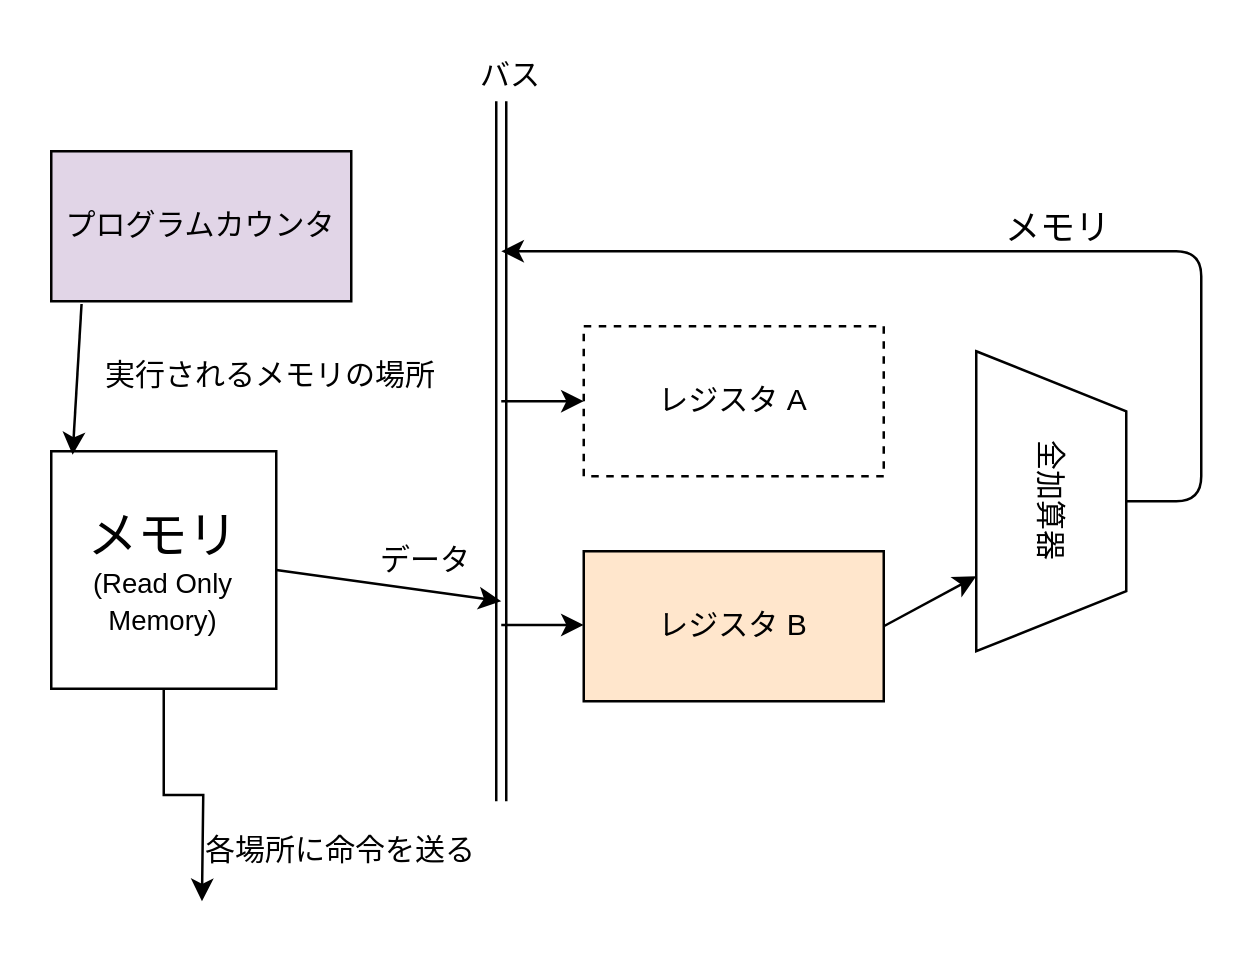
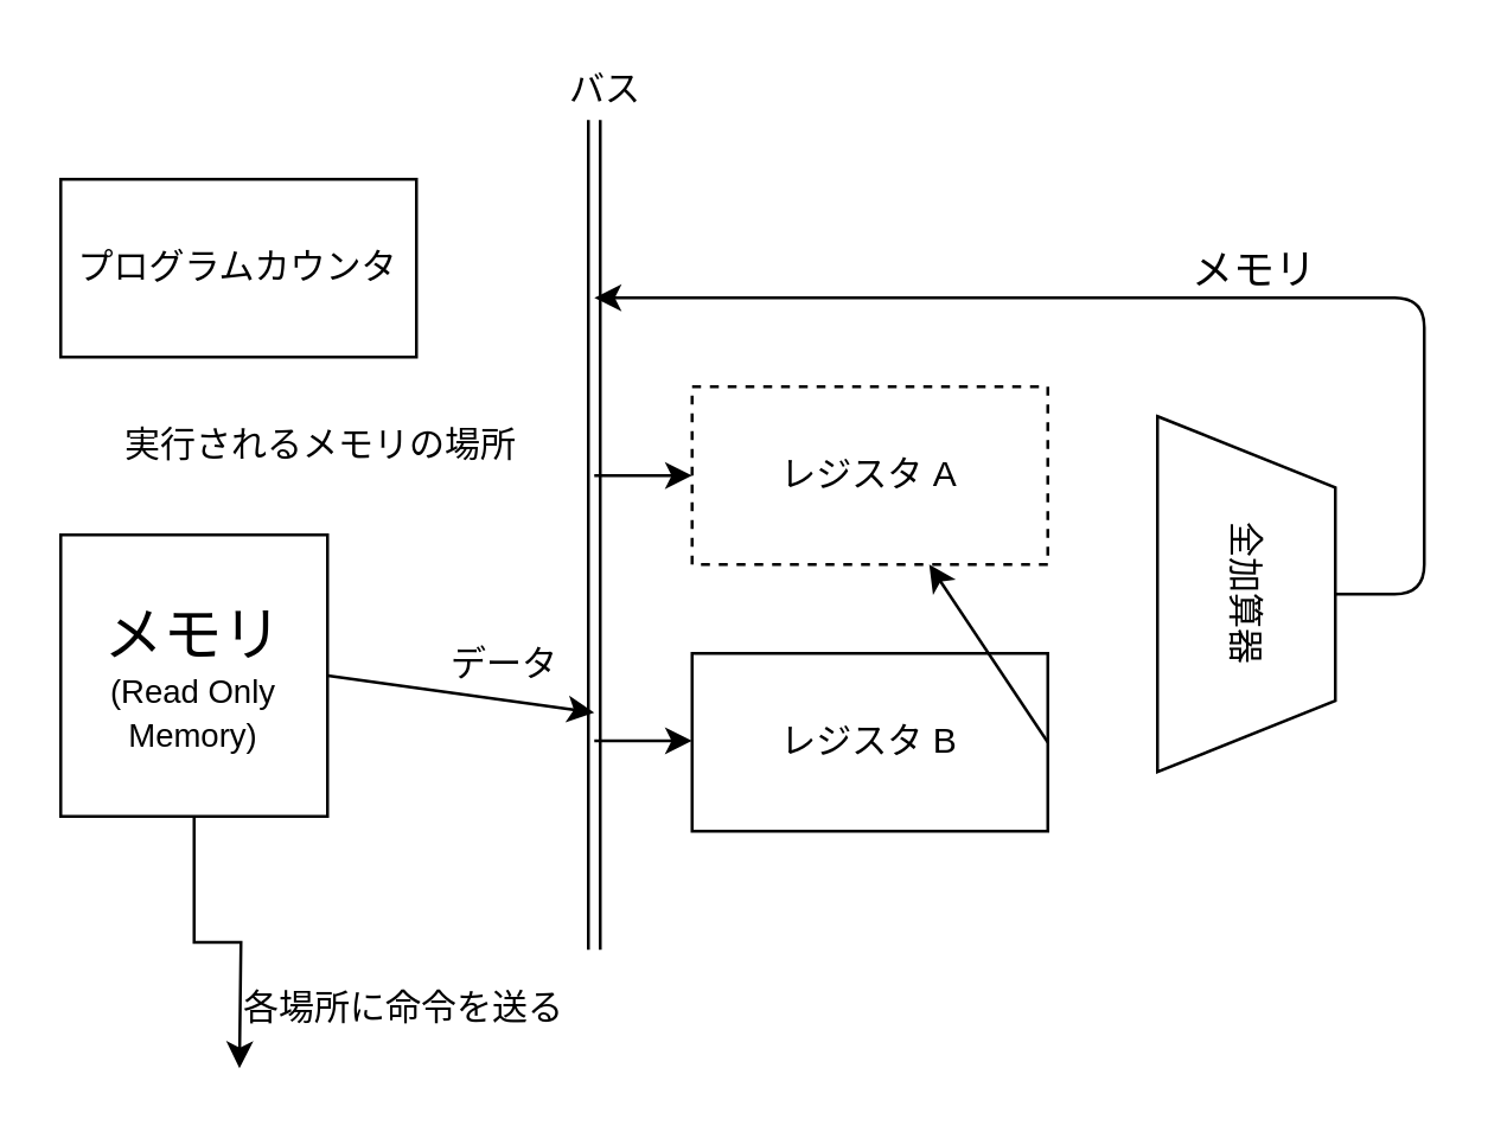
  <mxCell id="0" />
  <mxCell id="1" parent="0" />
  <mxCell id="2" value="全加算器" style="shape=trapezoid;perimeter=trapezoidPerimeter;whiteSpace=wrap;html=1;rotation=90;" vertex="1" parent="1"><mxGeometry x="360" y="170" width="120" height="60" as="geometry" /></mxCell>
  <mxCell id="3" value="" style="shape=link;html=1;" edge="1" parent="1"><mxGeometry width="50" height="50" relative="1" as="geometry"><mxPoint x="200" y="320" as="sourcePoint" /><mxPoint x="200" y="40" as="targetPoint" /></mxGeometry></mxCell>
  <mxCell id="4" value="レジスタ A" style="rounded=0;whiteSpace=wrap;html=1;dashed=1;" vertex="1" parent="1"><mxGeometry x="233" y="130" width="120" height="60" as="geometry" /></mxCell>
- <mxCell id="5" value="&lt;span style=&quot;white-space: normal&quot;&gt;レジスタ B&lt;/span&gt;" style="rounded=0;whiteSpace=wrap;html=1;fillColor=#ffe6cc;" vertex="1" parent="1"><mxGeometry x="233" y="220" width="120" height="60" as="geometry" /></mxCell>
+ <mxCell id="5" value="&lt;span style=&quot;white-space: normal&quot;&gt;レジスタ B&lt;/span&gt;" style="rounded=0;whiteSpace=wrap;html=1;" vertex="1" parent="1"><mxGeometry x="233" y="220" width="120" height="60" as="geometry" /></mxCell>
  <mxCell id="6" value="" style="endArrow=classic;html=1;exitX=0.5;exitY=0;exitDx=0;exitDy=0;" edge="1" parent="1" source="2"><mxGeometry width="50" height="50" relative="1" as="geometry"><mxPoint x="470" y="215" as="sourcePoint" /><mxPoint x="200" y="100" as="targetPoint" /><Array as="points"><mxPoint x="480" y="200" /><mxPoint x="480" y="100" /></Array></mxGeometry></mxCell>
- <mxCell id="7" value="" style="endArrow=classic;html=1;exitX=1;exitY=0.5;exitDx=0;exitDy=0;entryX=0.75;entryY=1;entryDx=0;entryDy=0;" edge="1" parent="1" source="5" target="2"><mxGeometry width="50" height="50" relative="1" as="geometry"><mxPoint x="190" y="390" as="sourcePoint" /><mxPoint x="240" y="340" as="targetPoint" /></mxGeometry></mxCell>
+ <mxCell id="7" value="" style="endArrow=classic;html=1;exitX=1;exitY=0.5;exitDx=0;exitDy=0;" edge="1" parent="1" source="5" target="4"><mxGeometry width="50" height="50" relative="1" as="geometry"><mxPoint x="190" y="390" as="sourcePoint" /><mxPoint x="240" y="340" as="targetPoint" /></mxGeometry></mxCell>
  <mxCell id="8" value="" style="endArrow=classic;html=1;entryX=0;entryY=0.5;entryDx=0;entryDy=0;" edge="1" parent="1" target="4"><mxGeometry width="50" height="50" relative="1" as="geometry"><mxPoint x="200" y="160" as="sourcePoint" /><mxPoint x="250" y="135" as="targetPoint" /></mxGeometry></mxCell>
  <mxCell id="9" value="" style="endArrow=classic;html=1;entryX=0;entryY=0.5;entryDx=0;entryDy=0;" edge="1" parent="1"><mxGeometry width="50" height="50" relative="1" as="geometry"><mxPoint x="200" y="249.5" as="sourcePoint" /><mxPoint x="233" y="249.5" as="targetPoint" /></mxGeometry></mxCell>
- <mxCell id="10" value="プログラムカウンタ" style="rounded=0;whiteSpace=wrap;html=1;fillColor=#e1d5e7;" vertex="1" parent="1"><mxGeometry x="20" y="60" width="120" height="60" as="geometry" /></mxCell>
+ <mxCell id="10" value="プログラムカウンタ" style="rounded=0;whiteSpace=wrap;html=1;" vertex="1" parent="1"><mxGeometry x="20" y="60" width="120" height="60" as="geometry" /></mxCell>
  <mxCell id="11" style="edgeStyle=orthogonalEdgeStyle;rounded=0;orthogonalLoop=1;jettySize=auto;html=1;exitX=0.5;exitY=1;exitDx=0;exitDy=0;" edge="1" parent="1" source="12"><mxGeometry relative="1" as="geometry"><mxPoint x="80.286" y="360" as="targetPoint" /></mxGeometry></mxCell>
  <mxCell id="12" value="&lt;font&gt;&lt;font style=&quot;font-size: 20px&quot;&gt;メモリ&lt;br&gt;&lt;/font&gt;&lt;span style=&quot;font-size: 11px&quot;&gt;(Read Only Memory)&lt;/span&gt;&lt;/font&gt;" style="whiteSpace=wrap;html=1;aspect=fixed;" vertex="1" parent="1"><mxGeometry x="20" y="180" width="90" height="95" as="geometry" /></mxCell>
  <mxCell id="13" value="" style="endArrow=classic;html=1;exitX=1;exitY=0.5;exitDx=0;exitDy=0;" edge="1" parent="1" source="12"><mxGeometry width="50" height="50" relative="1" as="geometry"><mxPoint x="20" y="390" as="sourcePoint" /><mxPoint x="200" y="240" as="targetPoint" /></mxGeometry></mxCell>
  <mxCell id="14" value="各場所に命令を送る" style="text;html=1;resizable=0;points=[];autosize=1;align=left;verticalAlign=top;spacingTop=-4;" vertex="1" parent="1"><mxGeometry x="80" y="330" width="120" height="20" as="geometry" /></mxCell>
  <mxCell id="15" value="データ" style="text;html=1;resizable=0;points=[];autosize=1;align=left;verticalAlign=top;spacingTop=-4;" vertex="1" parent="1"><mxGeometry x="150" y="214" width="50" height="20" as="geometry" /></mxCell>
  <mxCell id="16" value="メモリ" style="text;html=1;resizable=0;points=[];autosize=1;align=left;verticalAlign=top;spacingTop=-4;fontSize=14;" vertex="1" parent="1"><mxGeometry x="400" y="80" width="60" height="20" as="geometry" /></mxCell>
  <mxCell id="17" value="実行されるメモリの場所" style="text;html=1;resizable=0;points=[];autosize=1;align=left;verticalAlign=top;spacingTop=-4;" vertex="1" parent="1"><mxGeometry x="40" y="140" width="150" height="20" as="geometry" /></mxCell>
- <mxCell id="18" value="" style="endArrow=classic;html=1;exitX=0.101;exitY=1.018;exitDx=0;exitDy=0;exitPerimeter=0;entryX=0.095;entryY=0.015;entryDx=0;entryDy=0;entryPerimeter=0;" edge="1" parent="1" source="10" target="12"><mxGeometry width="50" height="50" relative="1" as="geometry"><mxPoint x="30" y="184" as="sourcePoint" /><mxPoint x="80" y="134" as="targetPoint" /></mxGeometry></mxCell>
  <mxCell id="19" value="バス" style="text;html=1;resizable=0;points=[];autosize=1;align=left;verticalAlign=top;spacingTop=-4;" vertex="1" parent="1"><mxGeometry x="190" y="20" width="40" height="20" as="geometry" /></mxCell>
